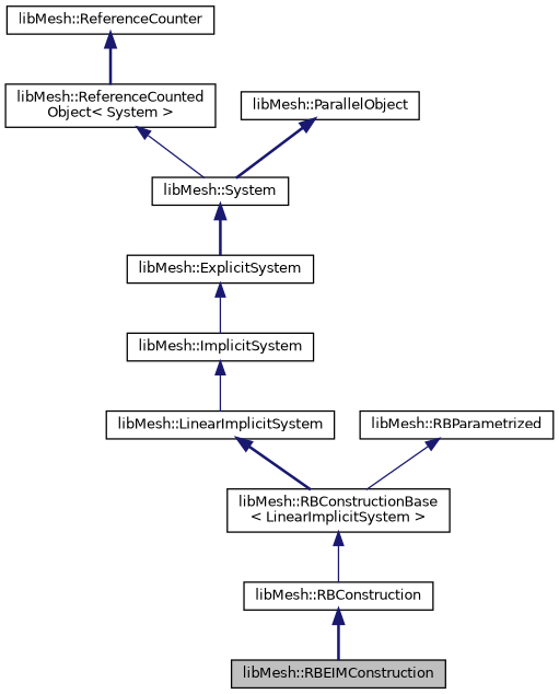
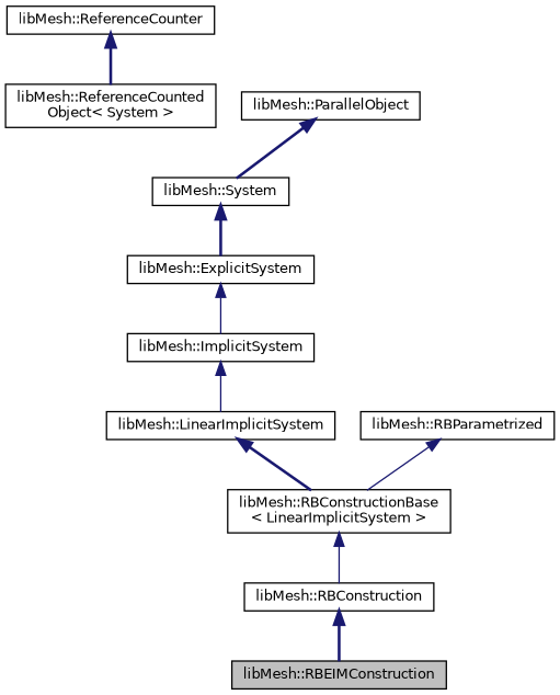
  digraph {
    node [color=black fillcolor=white fontname=Helvetica fontsize=10 shape=record style=filled]
    edge [color=midnightblue dir=back fontname=Helvetica fontsize=10 labelfontname=Helvetica labelfontsize=10 style=bold]
    n1 [fillcolor=grey75 fontcolor=black height=0.2 label="libMesh::RBEIMConstruction" width=0.4]
    n2 [height=0.2 label="libMesh::RBConstruction" width=0.4]
    n3 [height=0.2 label="libMesh::RBConstructionBase\l\< LinearImplicitSystem \>" width=0.4]
    n4 [height=0.2 label="libMesh::LinearImplicitSystem" width=0.4]
    n5 [height=0.2 label="libMesh::ImplicitSystem" width=0.4]
    n6 [height=0.2 label="libMesh::ExplicitSystem" width=0.4]
    n7 [height=0.2 label="libMesh::System" width=0.4]
    n8 [height=0.2 label="libMesh::ReferenceCounted\lObject\< System \>" width=0.4]
    n9 [height=0.2 label="libMesh::ReferenceCounter" width=0.4]
    n10 [height=0.2 label="libMesh::ParallelObject" width=0.4]
    n11 [height=0.2 label="libMesh::RBParametrized" width=0.4]
    n2 -> n1
    n3 -> n2 [style=solid]
    n4 -> n3
    n5 -> n4 [style=solid]
    n6 -> n5 [style=solid]
    n7 -> n6
-   n8 -> n7 [style=solid]
    n9 -> n8
    n10 -> n7
    n11 -> n3 [style=solid]
  }
